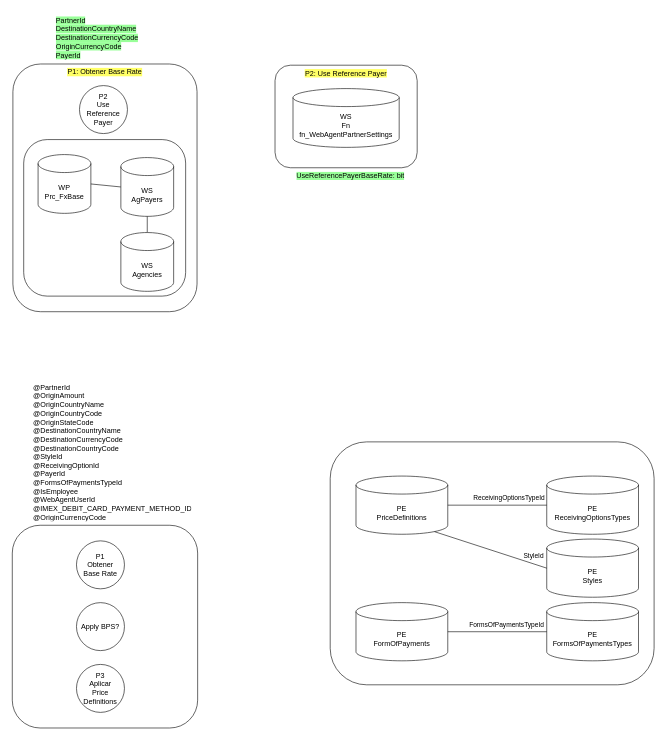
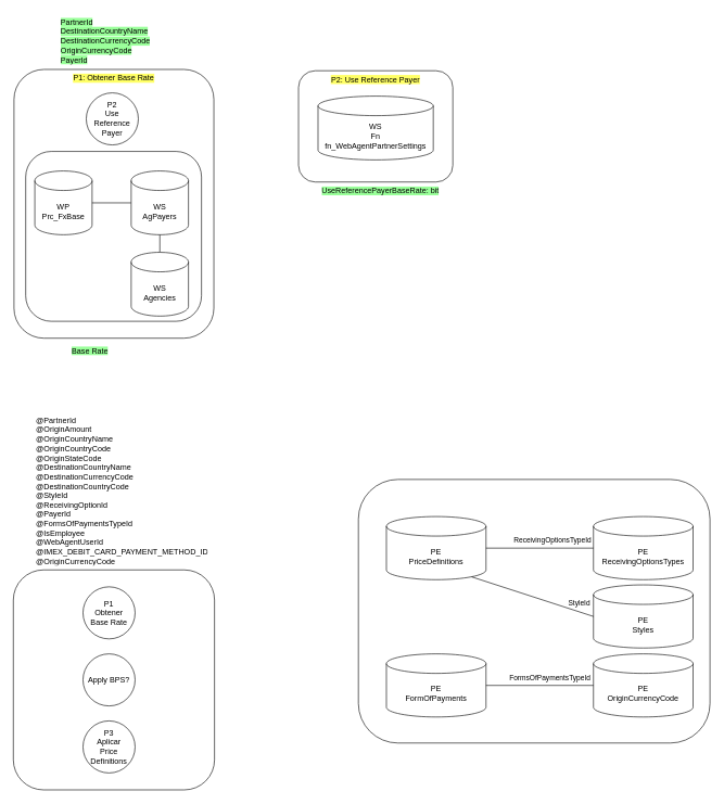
  <mxCell id="0" />
  <mxCell id="1" parent="0" />
  <mxCell id="2" value="" style="rounded=1;whiteSpace=wrap;html=1;" vertex="1" parent="1"><mxGeometry x="20" y="875" width="309" height="338" as="geometry" /></mxCell>
  <mxCell id="3" value="" style="group" vertex="1" connectable="0" parent="1"><mxGeometry x="458" y="67" width="251" height="251" as="geometry" /></mxCell>
  <mxCell id="4" value="&lt;span style=&quot;background-color: rgb(255, 255, 102);&quot;&gt;P2: Use Reference Payer&lt;/span&gt;" style="rounded=1;whiteSpace=wrap;html=1;verticalAlign=top;" vertex="1" parent="3"><mxGeometry y="41" width="237" height="171" as="geometry" /></mxCell>
  <mxCell id="5" value="WS&lt;br&gt;Fn&lt;br&gt;fn_WebAgentPartnerSettings" style="shape=cylinder3;whiteSpace=wrap;html=1;boundedLbl=1;backgroundOutline=1;size=15;" vertex="1" parent="3"><mxGeometry x="30" y="80" width="177" height="98" as="geometry" /></mxCell>
  <mxCell id="6" value="&lt;span style=&quot;background-color: rgb(153, 255, 153);&quot;&gt;UseReferencePayerBaseRate: bit&lt;/span&gt;" style="text;strokeColor=none;fillColor=none;align=left;verticalAlign=top;spacingLeft=4;spacingRight=4;overflow=hidden;points=[[0,0.5],[1,0.5]];portConstraint=eastwest;rotatable=0;whiteSpace=wrap;html=1;" vertex="1" parent="3"><mxGeometry x="30" y="212" width="211" height="39" as="geometry" /></mxCell>
  <mxCell id="7" value="" style="group" vertex="1" connectable="0" parent="1"><mxGeometry x="21" y="20" width="307" height="545" as="geometry" /></mxCell>
  <mxCell id="8" value="&lt;span style=&quot;background-color: rgb(255, 255, 102);&quot;&gt;P1: Obtener Base Rate&lt;/span&gt;" style="rounded=1;whiteSpace=wrap;html=1;verticalAlign=top;align=center;" vertex="1" parent="7"><mxGeometry y="86" width="307" height="413" as="geometry" /></mxCell>
  <mxCell id="9" value="&lt;span style=&quot;background-color: rgb(153, 255, 153);&quot;&gt;PartnerId&lt;br&gt;DestinationCountryName&lt;br&gt;DestinationCurrencyCode&lt;br&gt;OriginCurrencyCode&lt;br&gt;PayerId&lt;/span&gt;" style="text;strokeColor=none;fillColor=none;align=left;verticalAlign=top;spacingLeft=4;spacingRight=4;overflow=hidden;points=[[0,0.5],[1,0.5]];portConstraint=eastwest;rotatable=0;whiteSpace=wrap;html=1;" vertex="1" parent="7"><mxGeometry x="66" width="211" height="88" as="geometry" /></mxCell>
+ <mxCell id="10" value="&lt;span style=&quot;background-color: rgb(153, 255, 153);&quot;&gt;Base Rate&lt;/span&gt;" style="text;strokeColor=none;fillColor=none;align=left;verticalAlign=top;spacingLeft=4;spacingRight=4;overflow=hidden;points=[[0,0.5],[1,0.5]];portConstraint=eastwest;rotatable=0;whiteSpace=wrap;html=1;" vertex="1" parent="7"><mxGeometry x="83" y="505" width="211" height="40" as="geometry" /></mxCell>
  <mxCell id="11" value="P2&lt;br&gt;Use Reference&lt;br&gt;Payer" style="ellipse;whiteSpace=wrap;html=1;aspect=fixed;" vertex="1" parent="7"><mxGeometry x="111" y="122" width="80" height="80" as="geometry" /></mxCell>
  <mxCell id="12" value="" style="rounded=1;whiteSpace=wrap;html=1;" vertex="1" parent="7"><mxGeometry x="18" y="212" width="270" height="261" as="geometry" /></mxCell>
- <mxCell id="13" value="WP&lt;br&gt;Prc_FxBase" style="shape=cylinder3;whiteSpace=wrap;html=1;boundedLbl=1;backgroundOutline=1;size=15;" vertex="1" parent="7"><mxGeometry x="42" y="237" width="88" height="98" as="geometry" /></mxCell>
+ <mxCell id="13" value="WP&lt;br&gt;Prc_FxBase" style="shape=cylinder3;whiteSpace=wrap;html=1;boundedLbl=1;backgroundOutline=1;size=15;" vertex="1" parent="7"><mxGeometry x="32" y="242" width="88" height="98" as="geometry" /></mxCell>
  <mxCell id="14" value="" style="endArrow=none;html=1;rounded=0;entryX=0;entryY=0.5;entryDx=0;entryDy=0;entryPerimeter=0;exitX=1;exitY=0.5;exitDx=0;exitDy=0;exitPerimeter=0;" edge="1" parent="7" source="13" target="15"><mxGeometry width="50" height="50" relative="1" as="geometry"><mxPoint x="-150" y="568" as="sourcePoint" /><mxPoint x="-100" y="518" as="targetPoint" /></mxGeometry></mxCell>
  <mxCell id="15" value="WS&lt;br&gt;AgPayers" style="shape=cylinder3;whiteSpace=wrap;html=1;boundedLbl=1;backgroundOutline=1;size=15;" vertex="1" parent="7"><mxGeometry x="180" y="242" width="88" height="98" as="geometry" /></mxCell>
  <mxCell id="16" value="" style="endArrow=none;html=1;rounded=0;entryX=0.5;entryY=1;entryDx=0;entryDy=0;entryPerimeter=0;exitX=0.5;exitY=0;exitDx=0;exitDy=0;exitPerimeter=0;" edge="1" parent="7" source="17" target="15"><mxGeometry width="50" height="50" relative="1" as="geometry"><mxPoint x="-150" y="568" as="sourcePoint" /><mxPoint x="-100" y="518" as="targetPoint" /></mxGeometry></mxCell>
  <mxCell id="17" value="WS&lt;br&gt;Agencies" style="shape=cylinder3;whiteSpace=wrap;html=1;boundedLbl=1;backgroundOutline=1;size=15;" vertex="1" parent="7"><mxGeometry x="180" y="367" width="88" height="98" as="geometry" /></mxCell>
  <mxCell id="18" value="P1&lt;br&gt;Obtener&lt;br&gt;Base Rate" style="ellipse;whiteSpace=wrap;html=1;aspect=fixed;" vertex="1" parent="1"><mxGeometry x="127" y="901" width="80" height="80" as="geometry" /></mxCell>
  <mxCell id="19" value="@PartnerId&lt;br&gt;@OriginAmount&lt;br&gt;@OriginCountryName&lt;br&gt;@OriginCountryCode&lt;br&gt;@OriginStateCode&lt;br&gt;@DestinationCountryName&lt;br&gt;@DestinationCurrencyCode&lt;br&gt;@DestinationCountryCode&lt;br&gt;@StyleId&lt;br&gt;@ReceivingOptionId&lt;br&gt;@PayerId&lt;br&gt;@FormsOfPaymentsTypeId&lt;br&gt;@IsEmployee&lt;br&gt;@WebAgentUserId&lt;br&gt;@IMEX_DEBIT_CARD_PAYMENT_METHOD_ID&lt;br&gt;@OriginCurrencyCode" style="text;strokeColor=none;fillColor=none;align=left;verticalAlign=top;spacingLeft=4;spacingRight=4;overflow=hidden;points=[[0,0.5],[1,0.5]];portConstraint=eastwest;rotatable=0;whiteSpace=wrap;html=1;" vertex="1" parent="1"><mxGeometry x="49" y="632" width="292" height="251" as="geometry" /></mxCell>
  <mxCell id="20" value="Apply BPS?" style="ellipse;whiteSpace=wrap;html=1;aspect=fixed;" vertex="1" parent="1"><mxGeometry x="127" y="1004" width="80" height="80" as="geometry" /></mxCell>
  <mxCell id="21" value="P3&lt;br&gt;Aplicar&lt;br&gt;Price Definitions" style="ellipse;whiteSpace=wrap;html=1;aspect=fixed;" vertex="1" parent="1"><mxGeometry x="127" y="1107" width="80" height="80" as="geometry" /></mxCell>
  <mxCell id="22" value="" style="rounded=1;whiteSpace=wrap;html=1;" vertex="1" parent="1"><mxGeometry x="550" y="736" width="540" height="405" as="geometry" /></mxCell>
  <mxCell id="23" value="PE&lt;br&gt;PriceDefinitions" style="shape=cylinder3;whiteSpace=wrap;html=1;boundedLbl=1;backgroundOutline=1;size=15;" vertex="1" parent="1"><mxGeometry x="593" y="793" width="153" height="97" as="geometry" /></mxCell>
  <mxCell id="24" value="PE&lt;br&gt;ReceivingOptionsTypes" style="shape=cylinder3;whiteSpace=wrap;html=1;boundedLbl=1;backgroundOutline=1;size=15;" vertex="1" parent="1"><mxGeometry x="911" y="793" width="153" height="97" as="geometry" /></mxCell>
  <mxCell id="25" value="PE&lt;br&gt;Styles" style="shape=cylinder3;whiteSpace=wrap;html=1;boundedLbl=1;backgroundOutline=1;size=15;" vertex="1" parent="1"><mxGeometry x="911" y="898" width="153" height="97" as="geometry" /></mxCell>
  <mxCell id="26" value="PE&lt;br&gt;FormOfPayments" style="shape=cylinder3;whiteSpace=wrap;html=1;boundedLbl=1;backgroundOutline=1;size=15;" vertex="1" parent="1"><mxGeometry x="593" y="1004" width="153" height="97" as="geometry" /></mxCell>
- <mxCell id="27" value="PE&lt;br&gt;FormsOfPaymentsTypes" style="shape=cylinder3;whiteSpace=wrap;html=1;boundedLbl=1;backgroundOutline=1;size=15;" vertex="1" parent="1"><mxGeometry x="911" y="1004" width="153" height="97" as="geometry" /></mxCell>
+ <mxCell id="27" value="PE&lt;br&gt;OriginCurrencyCode" style="shape=cylinder3;whiteSpace=wrap;html=1;boundedLbl=1;backgroundOutline=1;size=15;" vertex="1" parent="1"><mxGeometry x="911" y="1004" width="153" height="97" as="geometry" /></mxCell>
  <mxCell id="28" value="" style="endArrow=none;html=1;rounded=0;entryX=1;entryY=0.5;entryDx=0;entryDy=0;entryPerimeter=0;exitX=0;exitY=0.5;exitDx=0;exitDy=0;exitPerimeter=0;" edge="1" parent="1" source="24" target="23"><mxGeometry width="50" height="50" relative="1" as="geometry"><mxPoint x="555" y="970" as="sourcePoint" /><mxPoint x="605" y="920" as="targetPoint" /></mxGeometry></mxCell>
  <mxCell id="29" value="ReceivingOptionsTypeId" style="edgeLabel;html=1;align=center;verticalAlign=middle;resizable=0;points=[];" vertex="1" connectable="0" parent="28"><mxGeometry x="-0.37" relative="1" as="geometry"><mxPoint x="-12" y="-12" as="offset" /></mxGeometry></mxCell>
  <mxCell id="30" value="" style="endArrow=none;html=1;rounded=0;entryX=0.855;entryY=1;entryDx=0;entryDy=-4.35;entryPerimeter=0;exitX=0;exitY=0.5;exitDx=0;exitDy=0;exitPerimeter=0;" edge="1" parent="1" source="25" target="23"><mxGeometry width="50" height="50" relative="1" as="geometry"><mxPoint x="921" y="852" as="sourcePoint" /><mxPoint x="756" y="852" as="targetPoint" /></mxGeometry></mxCell>
  <mxCell id="31" value="StyleId" style="edgeLabel;html=1;align=center;verticalAlign=middle;resizable=0;points=[];" vertex="1" connectable="0" parent="30"><mxGeometry x="-0.37" relative="1" as="geometry"><mxPoint x="36" y="-2" as="offset" /></mxGeometry></mxCell>
  <mxCell id="32" value="" style="endArrow=none;html=1;rounded=0;entryX=1;entryY=0.5;entryDx=0;entryDy=0;entryPerimeter=0;exitX=0;exitY=0.5;exitDx=0;exitDy=0;exitPerimeter=0;" edge="1" parent="1" source="27" target="26"><mxGeometry width="50" height="50" relative="1" as="geometry"><mxPoint x="555" y="1070" as="sourcePoint" /><mxPoint x="605" y="1020" as="targetPoint" /></mxGeometry></mxCell>
  <mxCell id="33" value="FormsOfPaymentsTypeId" style="edgeLabel;html=1;align=center;verticalAlign=middle;resizable=0;points=[];" vertex="1" connectable="0" parent="32"><mxGeometry x="0.076" y="-1" relative="1" as="geometry"><mxPoint x="21" y="-11" as="offset" /></mxGeometry></mxCell>
